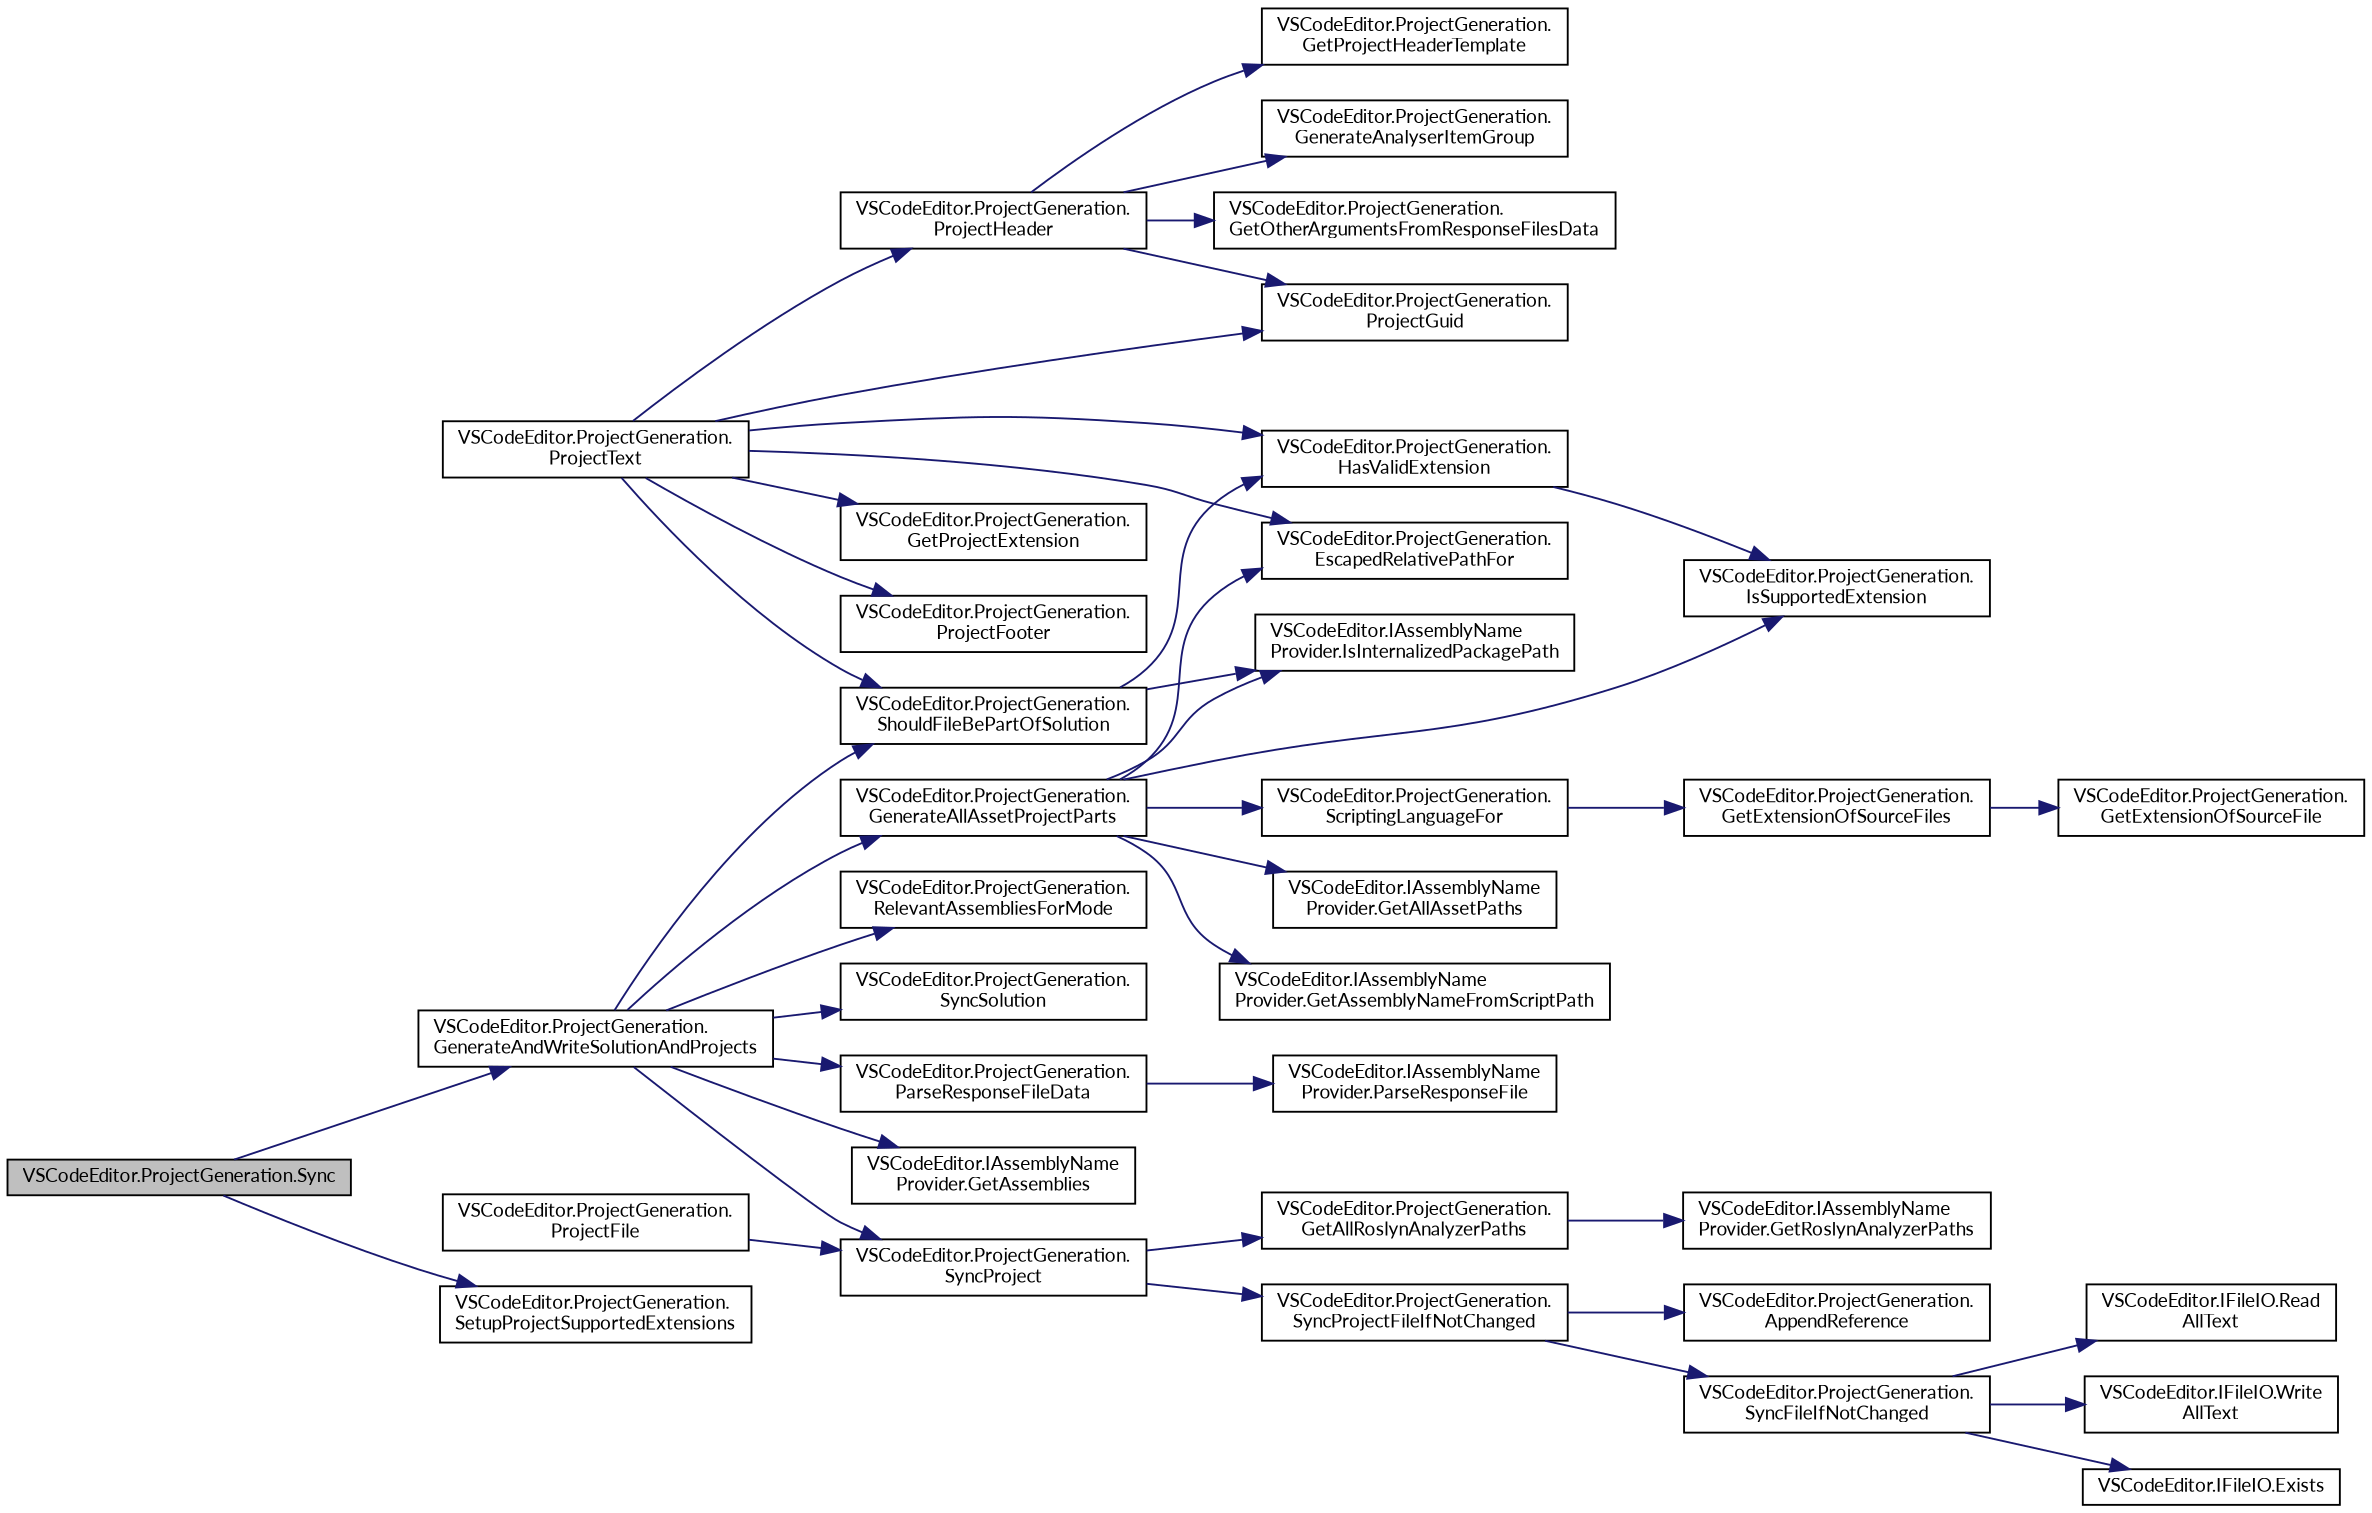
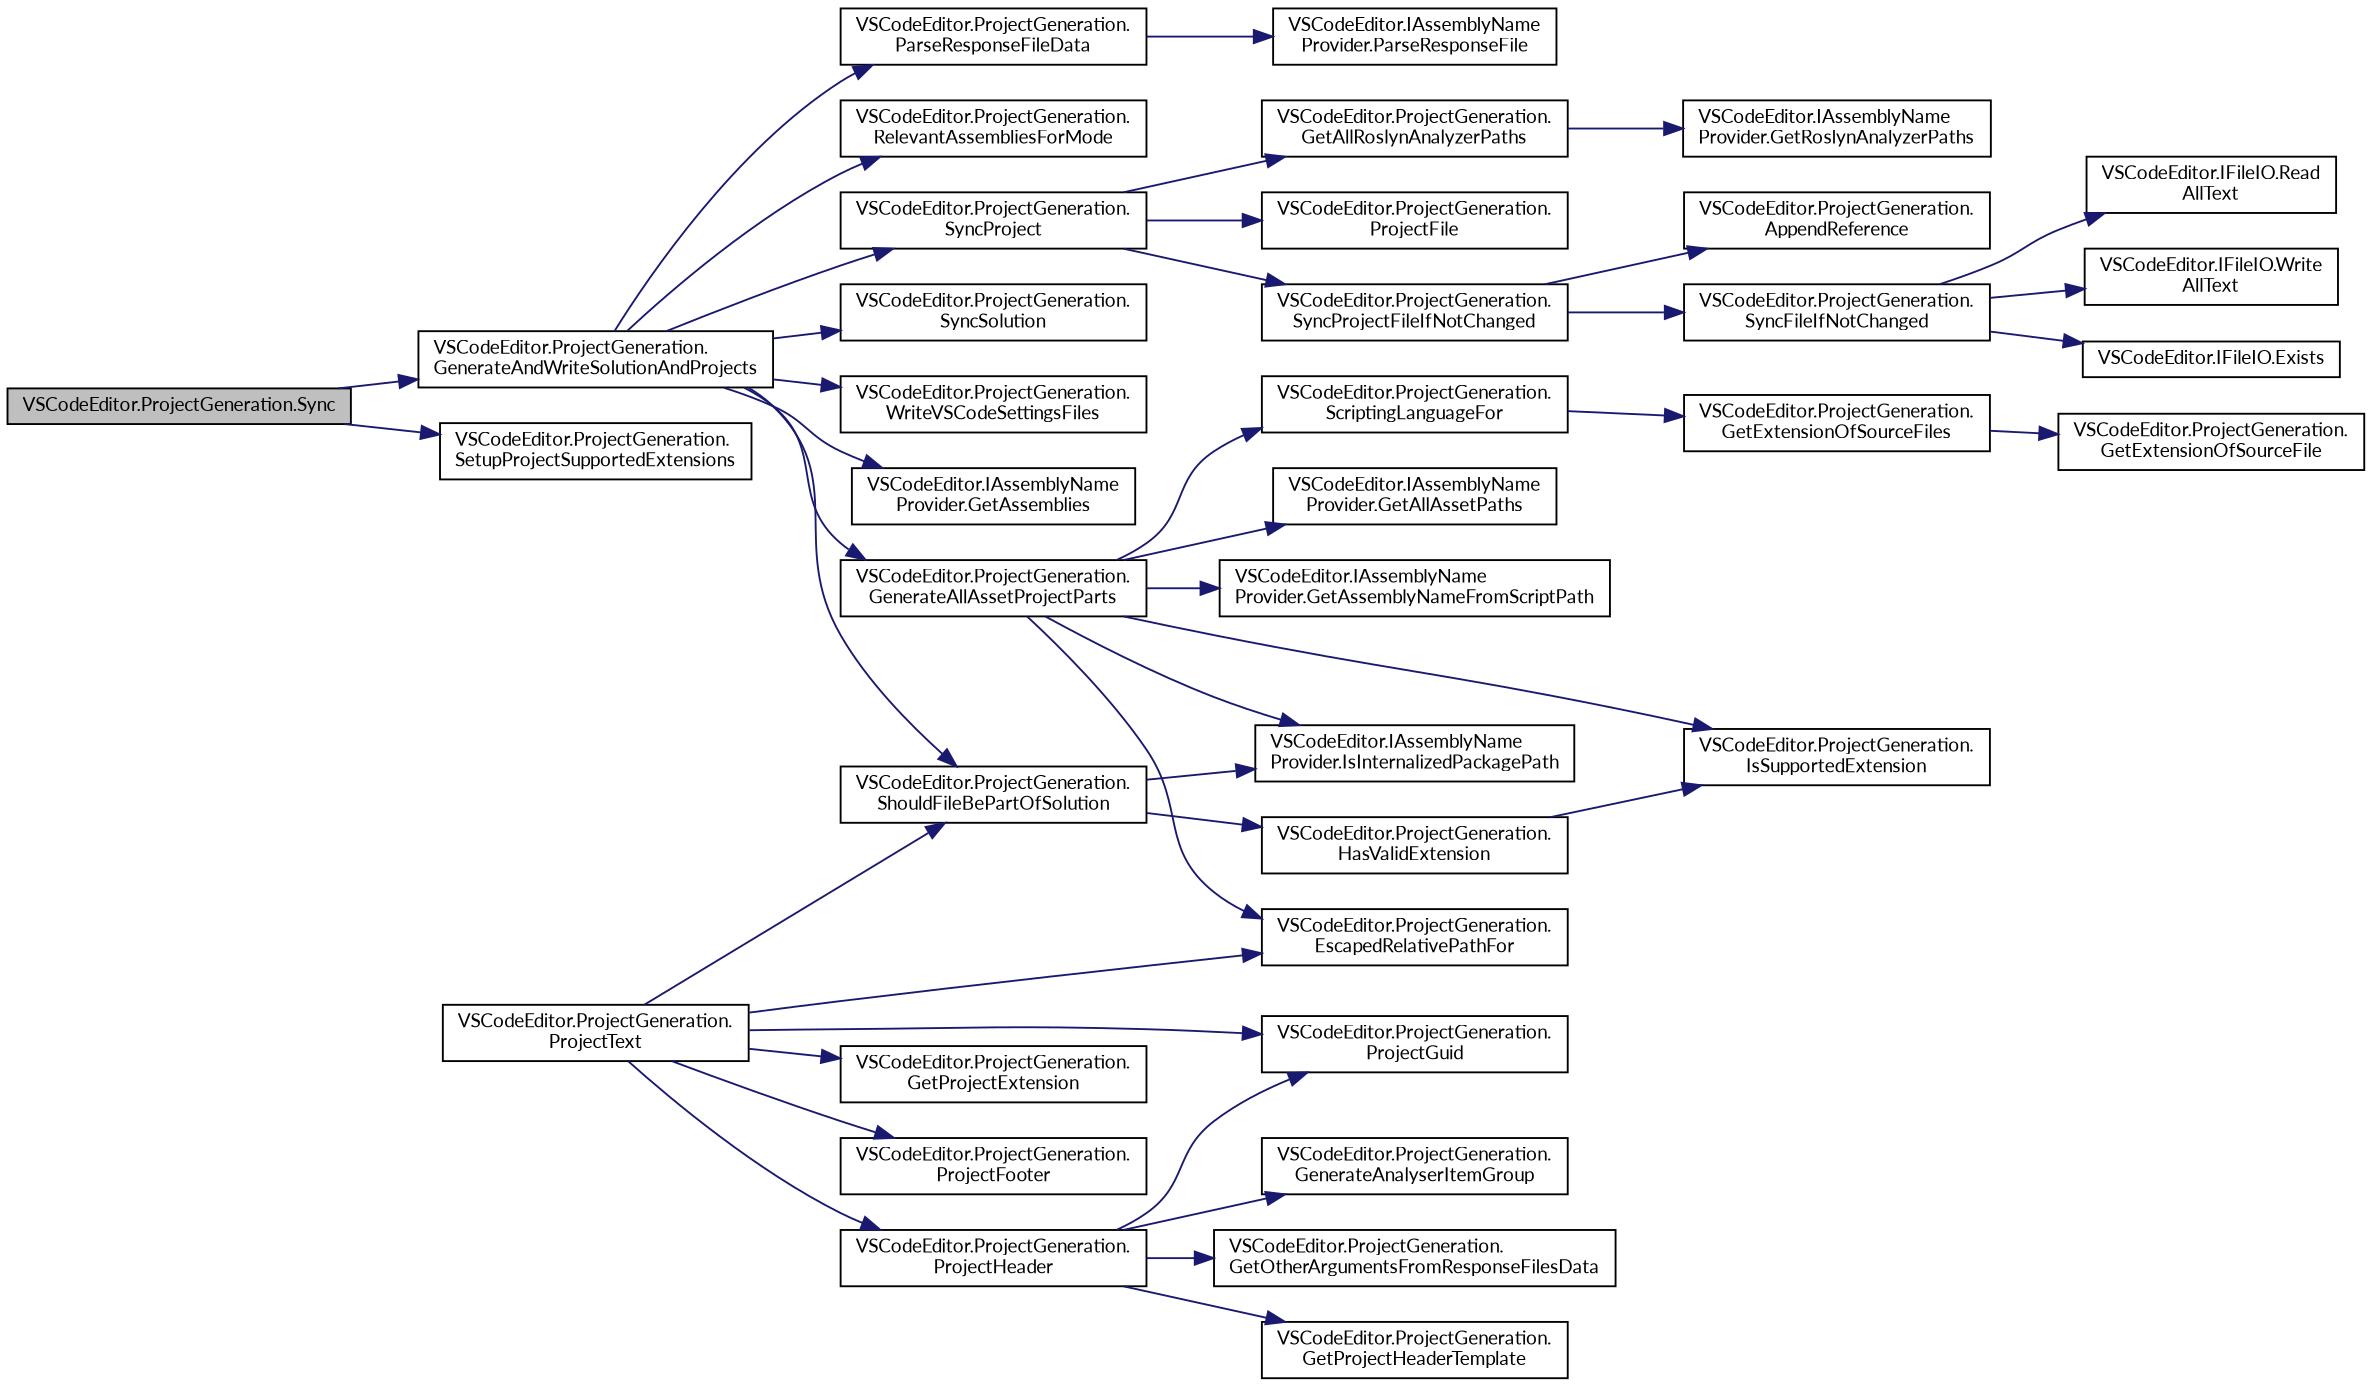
  digraph {
    fontname=Lato
    rankdir=LR
    node [color=black fillcolor=white fontname=Lato fontsize=10 shape=record style=filled]
    edge [color=midnightblue fontname=Lato fontsize=10 labelfontname=Helvetica labelfontsize=10 style=solid]
    n1 [fillcolor=grey75 fontcolor=black height=0.2 label="VSCodeEditor.ProjectGeneration.Sync" width=0.4]
    n2 [height=0.2 label="VSCodeEditor.ProjectGeneration.\lGenerateAndWriteSolutionAndProjects" width=0.4]
    n3 [height=0.2 label="VSCodeEditor.ProjectGeneration.\lSetupProjectSupportedExtensions" width=0.4]
    n4 [height=0.2 label="VSCodeEditor.ProjectGeneration.\lGenerateAllAssetProjectParts" width=0.4]
    n5 [height=0.2 label="VSCodeEditor.IAssemblyName\lProvider.GetAssemblies" width=0.4]
    n6 [height=0.2 label="VSCodeEditor.ProjectGeneration.\lParseResponseFileData" width=0.4]
    n7 [height=0.2 label="VSCodeEditor.ProjectGeneration.\lRelevantAssembliesForMode" width=0.4]
    n8 [height=0.2 label="VSCodeEditor.ProjectGeneration.\lShouldFileBePartOfSolution" width=0.4]
    n9 [height=0.2 label="VSCodeEditor.ProjectGeneration.\lSyncProject" width=0.4]
    n10 [height=0.2 label="VSCodeEditor.ProjectGeneration.\lSyncSolution" width=0.4]
+   n11 [height=0.2 label="VSCodeEditor.ProjectGeneration.\lWriteVSCodeSettingsFiles" width=0.4]
    n12 [height=0.2 label="VSCodeEditor.ProjectGeneration.\lEscapedRelativePathFor" width=0.4]
    n13 [height=0.2 label="VSCodeEditor.IAssemblyName\lProvider.GetAllAssetPaths" width=0.4]
    n14 [height=0.2 label="VSCodeEditor.IAssemblyName\lProvider.GetAssemblyNameFromScriptPath" width=0.4]
    n15 [height=0.2 label="VSCodeEditor.IAssemblyName\lProvider.IsInternalizedPackagePath" width=0.4]
    n16 [height=0.2 label="VSCodeEditor.ProjectGeneration.\lIsSupportedExtension" width=0.4]
    n17 [height=0.2 label="VSCodeEditor.ProjectGeneration.\lScriptingLanguageFor" width=0.4]
    n18 [height=0.2 label="VSCodeEditor.IAssemblyName\lProvider.ParseResponseFile" width=0.4]
    n19 [height=0.2 label="VSCodeEditor.ProjectGeneration.\lHasValidExtension" width=0.4]
    n20 [height=0.2 label="VSCodeEditor.ProjectGeneration.\lGetAllRoslynAnalyzerPaths" width=0.4]
    n21 [height=0.2 label="VSCodeEditor.ProjectGeneration.\lProjectFile" width=0.4]
    n22 [height=0.2 label="VSCodeEditor.ProjectGeneration.\lSyncProjectFileIfNotChanged" width=0.4]
    n23 [height=0.2 label="VSCodeEditor.ProjectGeneration.\lGetExtensionOfSourceFiles" width=0.4]
    n24 [height=0.2 label="VSCodeEditor.ProjectGeneration.\lGetExtensionOfSourceFile" width=0.4]
    n25 [height=0.2 label="VSCodeEditor.IAssemblyName\lProvider.GetRoslynAnalyzerPaths" width=0.4]
    n26 [height=0.2 label="VSCodeEditor.ProjectGeneration.\lProjectText" width=0.4]
    n27 [height=0.2 label="VSCodeEditor.ProjectGeneration.\lGetProjectExtension" width=0.4]
    n28 [height=0.2 label="VSCodeEditor.ProjectGeneration.\lProjectFooter" width=0.4]
    n29 [height=0.2 label="VSCodeEditor.ProjectGeneration.\lProjectGuid" width=0.4]
    n30 [height=0.2 label="VSCodeEditor.ProjectGeneration.\lProjectHeader" width=0.4]
    n31 [height=0.2 label="VSCodeEditor.ProjectGeneration.\lAppendReference" width=0.4]
    n32 [height=0.2 label="VSCodeEditor.ProjectGeneration.\lSyncFileIfNotChanged" width=0.4]
    n33 [height=0.2 label="VSCodeEditor.ProjectGeneration.\lGenerateAnalyserItemGroup" width=0.4]
    n34 [height=0.2 label="VSCodeEditor.ProjectGeneration.\lGetOtherArgumentsFromResponseFilesData" width=0.4]
    n35 [height=0.2 label="VSCodeEditor.ProjectGeneration.\lGetProjectHeaderTemplate" width=0.4]
    n36 [height=0.2 label="VSCodeEditor.IFileIO.Exists" width=0.4]
    n37 [height=0.2 label="VSCodeEditor.IFileIO.Read\lAllText" width=0.4]
    n38 [height=0.2 label="VSCodeEditor.IFileIO.Write\lAllText" width=0.4]
    n1 -> n2
    n1 -> n3
    n2 -> n4
    n2 -> n5
    n2 -> n6
    n2 -> n7
    n2 -> n8
    n2 -> n9
    n2 -> n10
+   n2 -> n11
    n4 -> n12
    n4 -> n13
    n4 -> n14
    n4 -> n15
    n4 -> n16
    n4 -> n17
    n6 -> n18
    n8 -> n15
    n8 -> n19
    n9 -> n20
-   n21 -> n9
+   n9 -> n21
    n9 -> n22
    n17 -> n23
    n19 -> n16
    n20 -> n25
    n22 -> n31
    n22 -> n32
    n23 -> n24
    n26 -> n8
    n26 -> n12
-   n26 -> n19
    n26 -> n27
    n26 -> n28
    n26 -> n29
    n26 -> n30
    n30 -> n29
    n30 -> n33
    n30 -> n34
    n30 -> n35
    n32 -> n36
    n32 -> n37
    n32 -> n38
  }
